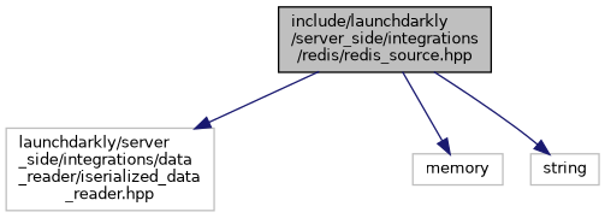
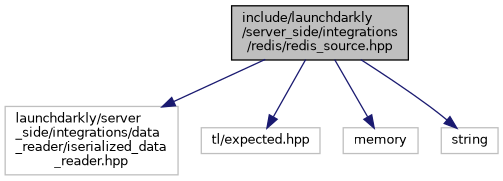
  digraph {
    node [color=grey75 fillcolor=white fontname=Helvetica fontsize=10 shape=record style=filled]
    edge [color=midnightblue fontname=Helvetica fontsize=10 labelfontname=Helvetica labelfontsize=10 style=solid]
    n1 [color=black fillcolor=grey75 fontcolor=black height=0.2 label="include/launchdarkly\l/server_side/integrations\l/redis/redis_source.hpp" width=0.4]
    n2 [height=0.2 label="launchdarkly/server\l_side/integrations/data\l_reader/iserialized_data\l_reader.hpp" width=0.4]
+   n3 [height=0.2 label="tl/expected.hpp" width=0.4]
    n4 [height=0.2 label=memory width=0.4]
    n5 [height=0.2 label=string width=0.4]
    n1 -> n2
+   n1 -> n3
    n1 -> n4
    n1 -> n5
  }
